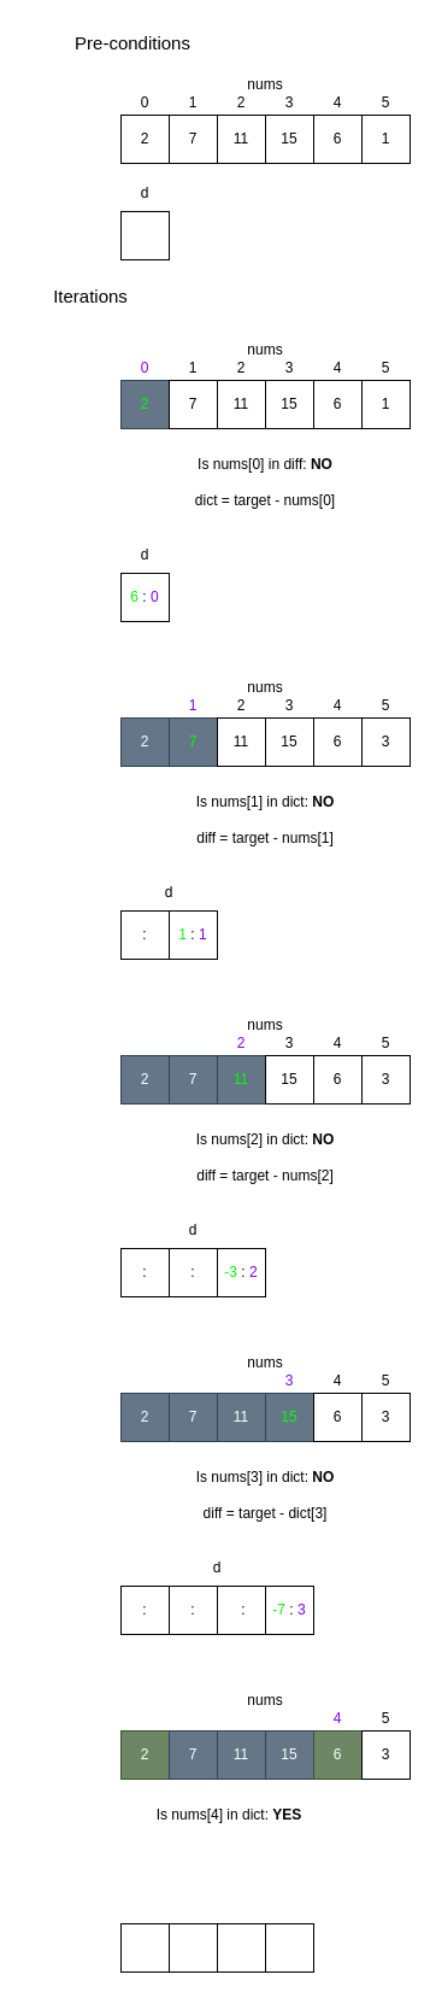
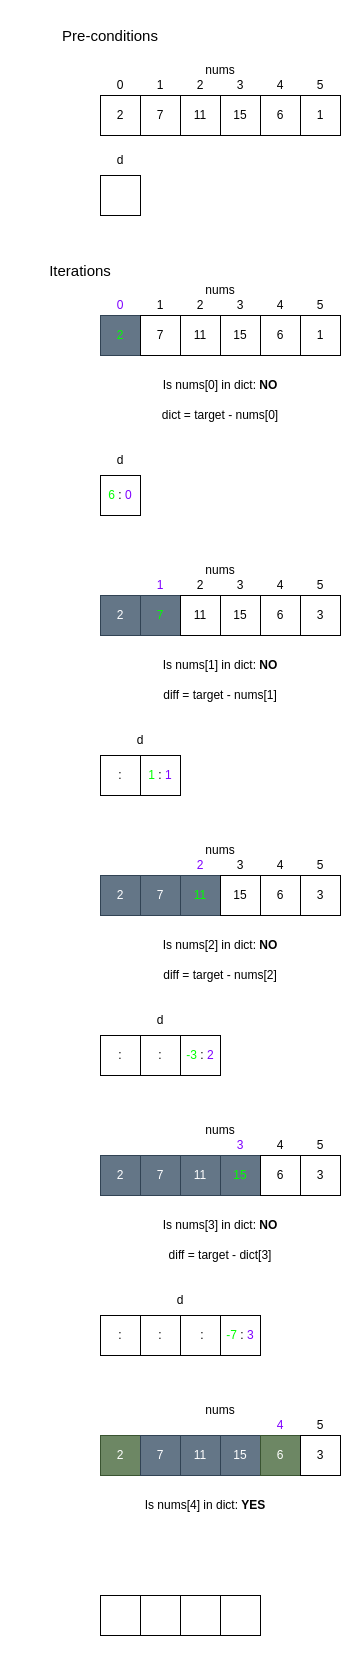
  <mxCell id="0" />
  <mxCell id="1" parent="0" />
  <mxCell id="2" value="2" style="rounded=0;whiteSpace=wrap;html=1;" parent="1" vertex="1"><mxGeometry x="100" y="95" width="40" height="40" as="geometry" /></mxCell>
  <mxCell id="3" value="7" style="rounded=0;whiteSpace=wrap;html=1;" parent="1" vertex="1"><mxGeometry x="140" y="95" width="40" height="40" as="geometry" /></mxCell>
  <mxCell id="4" value="11" style="rounded=0;whiteSpace=wrap;html=1;" parent="1" vertex="1"><mxGeometry x="180" y="95" width="40" height="40" as="geometry" /></mxCell>
  <mxCell id="5" value="15" style="rounded=0;whiteSpace=wrap;html=1;" parent="1" vertex="1"><mxGeometry x="220" y="95" width="40" height="40" as="geometry" /></mxCell>
  <mxCell id="6" value="nums" style="text;html=1;strokeColor=none;fillColor=none;align=center;verticalAlign=middle;whiteSpace=wrap;rounded=0;" parent="1" vertex="1"><mxGeometry x="190" y="55" width="60" height="30" as="geometry" /></mxCell>
  <mxCell id="7" value="6" style="rounded=0;whiteSpace=wrap;html=1;" parent="1" vertex="1"><mxGeometry x="260" y="95" width="40" height="40" as="geometry" /></mxCell>
  <mxCell id="8" value="1" style="rounded=0;whiteSpace=wrap;html=1;" parent="1" vertex="1"><mxGeometry x="300" y="95" width="40" height="40" as="geometry" /></mxCell>
  <mxCell id="9" value="" style="rounded=0;whiteSpace=wrap;html=1;" parent="1" vertex="1"><mxGeometry x="100" y="175" width="40" height="40" as="geometry" /></mxCell>
  <mxCell id="10" value="d" style="text;html=1;strokeColor=none;fillColor=none;align=center;verticalAlign=middle;whiteSpace=wrap;rounded=0;" parent="1" vertex="1"><mxGeometry x="90" y="145" width="60" height="30" as="geometry" /></mxCell>
  <mxCell id="11" value="Pre-conditions" style="text;html=1;strokeColor=none;fillColor=none;align=center;verticalAlign=middle;whiteSpace=wrap;rounded=0;fontSize=15;" parent="1" vertex="1"><mxGeometry x="50" y="20" width="120" height="30" as="geometry" /></mxCell>
  <mxCell id="12" value="&lt;font color=&quot;#00ff00&quot;&gt;2&lt;/font&gt;" style="rounded=0;whiteSpace=wrap;html=1;fillColor=#647687;fontColor=#ffffff;strokeColor=#314354;" parent="1" vertex="1"><mxGeometry x="100" y="315" width="40" height="40" as="geometry" /></mxCell>
  <mxCell id="13" value="7" style="rounded=0;whiteSpace=wrap;html=1;" parent="1" vertex="1"><mxGeometry x="140" y="315" width="40" height="40" as="geometry" /></mxCell>
  <mxCell id="14" value="11" style="rounded=0;whiteSpace=wrap;html=1;" parent="1" vertex="1"><mxGeometry x="180" y="315" width="40" height="40" as="geometry" /></mxCell>
  <mxCell id="15" value="15" style="rounded=0;whiteSpace=wrap;html=1;" parent="1" vertex="1"><mxGeometry x="220" y="315" width="40" height="40" as="geometry" /></mxCell>
  <mxCell id="16" value="nums" style="text;html=1;strokeColor=none;fillColor=none;align=center;verticalAlign=middle;whiteSpace=wrap;rounded=0;" parent="1" vertex="1"><mxGeometry x="190" y="275" width="60" height="30" as="geometry" /></mxCell>
  <mxCell id="17" value="6" style="rounded=0;whiteSpace=wrap;html=1;" parent="1" vertex="1"><mxGeometry x="260" y="315" width="40" height="40" as="geometry" /></mxCell>
  <mxCell id="18" value="1" style="rounded=0;whiteSpace=wrap;html=1;" parent="1" vertex="1"><mxGeometry x="300" y="315" width="40" height="40" as="geometry" /></mxCell>
  <mxCell id="19" value="&lt;font color=&quot;#00ff00&quot;&gt;6&lt;/font&gt; : &lt;font color=&quot;#7f00ff&quot;&gt;0&lt;/font&gt;" style="rounded=0;whiteSpace=wrap;html=1;" parent="1" vertex="1"><mxGeometry x="100" y="475" width="40" height="40" as="geometry" /></mxCell>
  <mxCell id="20" value="d" style="text;html=1;strokeColor=none;fillColor=none;align=center;verticalAlign=middle;whiteSpace=wrap;rounded=0;" parent="1" vertex="1"><mxGeometry x="90" y="445" width="60" height="30" as="geometry" /></mxCell>
  <mxCell id="21" value="dict = target - nums[0]" style="text;html=1;strokeColor=none;fillColor=none;align=center;verticalAlign=middle;whiteSpace=wrap;rounded=0;" parent="1" vertex="1"><mxGeometry x="140" y="395" width="160" height="40" as="geometry" /></mxCell>
  <mxCell id="22" value="2" style="rounded=0;whiteSpace=wrap;html=1;fillColor=#647687;fontColor=#ffffff;strokeColor=#314354;" parent="1" vertex="1"><mxGeometry x="100" y="595" width="40" height="40" as="geometry" /></mxCell>
  <mxCell id="23" value="&lt;font color=&quot;#00ff00&quot;&gt;7&lt;/font&gt;" style="rounded=0;whiteSpace=wrap;html=1;fillColor=#647687;fontColor=#ffffff;strokeColor=#314354;" parent="1" vertex="1"><mxGeometry x="140" y="595" width="40" height="40" as="geometry" /></mxCell>
  <mxCell id="24" value="11" style="rounded=0;whiteSpace=wrap;html=1;" parent="1" vertex="1"><mxGeometry x="180" y="595" width="40" height="40" as="geometry" /></mxCell>
  <mxCell id="25" value="15" style="rounded=0;whiteSpace=wrap;html=1;" parent="1" vertex="1"><mxGeometry x="220" y="595" width="40" height="40" as="geometry" /></mxCell>
  <mxCell id="26" value="nums" style="text;html=1;strokeColor=none;fillColor=none;align=center;verticalAlign=middle;whiteSpace=wrap;rounded=0;" parent="1" vertex="1"><mxGeometry x="190" y="555" width="60" height="30" as="geometry" /></mxCell>
  <mxCell id="27" value="6" style="rounded=0;whiteSpace=wrap;html=1;" parent="1" vertex="1"><mxGeometry x="260" y="595" width="40" height="40" as="geometry" /></mxCell>
  <mxCell id="28" value="3" style="rounded=0;whiteSpace=wrap;html=1;" parent="1" vertex="1"><mxGeometry x="300" y="595" width="40" height="40" as="geometry" /></mxCell>
  <mxCell id="29" value="&lt;font color=&quot;#ffffff&quot;&gt;6&lt;/font&gt; : &lt;font color=&quot;#ffffff&quot;&gt;0&lt;/font&gt;" style="rounded=0;whiteSpace=wrap;html=1;" parent="1" vertex="1"><mxGeometry x="100" y="755" width="40" height="40" as="geometry" /></mxCell>
  <mxCell id="30" value="d" style="text;html=1;strokeColor=none;fillColor=none;align=center;verticalAlign=middle;whiteSpace=wrap;rounded=0;" parent="1" vertex="1"><mxGeometry x="110" y="725" width="60" height="30" as="geometry" /></mxCell>
  <mxCell id="31" value="diff = target - nums[1]" style="text;html=1;strokeColor=none;fillColor=none;align=center;verticalAlign=middle;whiteSpace=wrap;rounded=0;" parent="1" vertex="1"><mxGeometry x="130" y="675" width="180" height="40" as="geometry" /></mxCell>
  <mxCell id="32" value="&lt;font color=&quot;#00ff00&quot;&gt;1&lt;/font&gt; : &lt;font color=&quot;#7f00ff&quot;&gt;1&lt;/font&gt;" style="rounded=0;whiteSpace=wrap;html=1;" parent="1" vertex="1"><mxGeometry x="140" y="755" width="40" height="40" as="geometry" /></mxCell>
  <mxCell id="33" value="2" style="rounded=0;whiteSpace=wrap;html=1;fillColor=#647687;fontColor=#ffffff;strokeColor=#314354;" parent="1" vertex="1"><mxGeometry x="100" y="875" width="40" height="40" as="geometry" /></mxCell>
  <mxCell id="34" value="7" style="rounded=0;whiteSpace=wrap;html=1;fillColor=#647687;fontColor=#ffffff;strokeColor=#314354;" parent="1" vertex="1"><mxGeometry x="140" y="875" width="40" height="40" as="geometry" /></mxCell>
  <mxCell id="35" value="&lt;font color=&quot;#00ff00&quot;&gt;11&lt;/font&gt;" style="rounded=0;whiteSpace=wrap;html=1;fillColor=#647687;fontColor=#ffffff;strokeColor=#314354;" parent="1" vertex="1"><mxGeometry x="180" y="875" width="40" height="40" as="geometry" /></mxCell>
  <mxCell id="36" value="15" style="rounded=0;whiteSpace=wrap;html=1;" parent="1" vertex="1"><mxGeometry x="220" y="875" width="40" height="40" as="geometry" /></mxCell>
  <mxCell id="37" value="nums" style="text;html=1;strokeColor=none;fillColor=none;align=center;verticalAlign=middle;whiteSpace=wrap;rounded=0;" parent="1" vertex="1"><mxGeometry x="190" y="835" width="60" height="30" as="geometry" /></mxCell>
  <mxCell id="38" value="6" style="rounded=0;whiteSpace=wrap;html=1;" parent="1" vertex="1"><mxGeometry x="260" y="875" width="40" height="40" as="geometry" /></mxCell>
  <mxCell id="39" value="3" style="rounded=0;whiteSpace=wrap;html=1;" parent="1" vertex="1"><mxGeometry x="300" y="875" width="40" height="40" as="geometry" /></mxCell>
  <mxCell id="40" value="&lt;font color=&quot;#ffffff&quot;&gt;6&lt;/font&gt; : &lt;font color=&quot;#ffffff&quot;&gt;0&lt;/font&gt;" style="rounded=0;whiteSpace=wrap;html=1;" parent="1" vertex="1"><mxGeometry x="100" y="1035" width="40" height="40" as="geometry" /></mxCell>
  <mxCell id="41" value="d" style="text;html=1;strokeColor=none;fillColor=none;align=center;verticalAlign=middle;whiteSpace=wrap;rounded=0;" parent="1" vertex="1"><mxGeometry x="130" y="1005" width="60" height="30" as="geometry" /></mxCell>
  <mxCell id="42" value="diff = target - nums[2]" style="text;html=1;strokeColor=none;fillColor=none;align=center;verticalAlign=middle;whiteSpace=wrap;rounded=0;" parent="1" vertex="1"><mxGeometry x="130" y="955" width="180" height="40" as="geometry" /></mxCell>
  <mxCell id="43" value="&lt;font color=&quot;#ffffff&quot;&gt;1&lt;/font&gt; : &lt;font color=&quot;#ffffff&quot;&gt;1&lt;/font&gt;" style="rounded=0;whiteSpace=wrap;html=1;" parent="1" vertex="1"><mxGeometry x="140" y="1035" width="40" height="40" as="geometry" /></mxCell>
  <mxCell id="44" value="&lt;font color=&quot;#00ff00&quot;&gt;-3&lt;/font&gt; : &lt;font color=&quot;#7f00ff&quot;&gt;2&lt;/font&gt;" style="rounded=0;whiteSpace=wrap;html=1;" parent="1" vertex="1"><mxGeometry x="180" y="1035" width="40" height="40" as="geometry" /></mxCell>
  <mxCell id="45" value="2" style="rounded=0;whiteSpace=wrap;html=1;fillColor=#647687;fontColor=#ffffff;strokeColor=#314354;" parent="1" vertex="1"><mxGeometry x="100" y="1155" width="40" height="40" as="geometry" /></mxCell>
  <mxCell id="46" value="7" style="rounded=0;whiteSpace=wrap;html=1;fillColor=#647687;fontColor=#ffffff;strokeColor=#314354;" parent="1" vertex="1"><mxGeometry x="140" y="1155" width="40" height="40" as="geometry" /></mxCell>
  <mxCell id="47" value="11" style="rounded=0;whiteSpace=wrap;html=1;fillColor=#647687;fontColor=#ffffff;strokeColor=#314354;" parent="1" vertex="1"><mxGeometry x="180" y="1155" width="40" height="40" as="geometry" /></mxCell>
  <mxCell id="48" value="&lt;font color=&quot;#00ff00&quot;&gt;15&lt;/font&gt;" style="rounded=0;whiteSpace=wrap;html=1;fillColor=#647687;fontColor=#ffffff;strokeColor=#314354;" parent="1" vertex="1"><mxGeometry x="220" y="1155" width="40" height="40" as="geometry" /></mxCell>
  <mxCell id="49" value="nums" style="text;html=1;strokeColor=none;fillColor=none;align=center;verticalAlign=middle;whiteSpace=wrap;rounded=0;" parent="1" vertex="1"><mxGeometry x="190" y="1115" width="60" height="30" as="geometry" /></mxCell>
  <mxCell id="50" value="6" style="rounded=0;whiteSpace=wrap;html=1;" parent="1" vertex="1"><mxGeometry x="260" y="1155" width="40" height="40" as="geometry" /></mxCell>
  <mxCell id="51" value="3" style="rounded=0;whiteSpace=wrap;html=1;" parent="1" vertex="1"><mxGeometry x="300" y="1155" width="40" height="40" as="geometry" /></mxCell>
  <mxCell id="52" value="&lt;font color=&quot;#ffffff&quot;&gt;6&lt;/font&gt; : &lt;font color=&quot;#ffffff&quot;&gt;0&lt;/font&gt;" style="rounded=0;whiteSpace=wrap;html=1;" parent="1" vertex="1"><mxGeometry x="100" y="1315" width="40" height="40" as="geometry" /></mxCell>
  <mxCell id="53" value="d" style="text;html=1;strokeColor=none;fillColor=none;align=center;verticalAlign=middle;whiteSpace=wrap;rounded=0;" parent="1" vertex="1"><mxGeometry x="150" y="1285" width="60" height="30" as="geometry" /></mxCell>
  <mxCell id="54" value="diff = target - dict[3]" style="text;html=1;strokeColor=none;fillColor=none;align=center;verticalAlign=middle;whiteSpace=wrap;rounded=0;" parent="1" vertex="1"><mxGeometry x="130" y="1235" width="180" height="40" as="geometry" /></mxCell>
  <mxCell id="55" value="&lt;font color=&quot;#ffffff&quot;&gt;1&lt;/font&gt; : &lt;font color=&quot;#ffffff&quot;&gt;1&lt;/font&gt;" style="rounded=0;whiteSpace=wrap;html=1;" parent="1" vertex="1"><mxGeometry x="140" y="1315" width="40" height="40" as="geometry" /></mxCell>
  <mxCell id="56" value="&lt;font color=&quot;#ffffff&quot;&gt;-3&lt;/font&gt; : &lt;font color=&quot;#ffffff&quot;&gt;2&lt;/font&gt;" style="rounded=0;whiteSpace=wrap;html=1;" parent="1" vertex="1"><mxGeometry x="180" y="1315" width="40" height="40" as="geometry" /></mxCell>
  <mxCell id="57" value="&lt;font color=&quot;#00ff00&quot;&gt;-7&lt;/font&gt; : &lt;font color=&quot;#7f00ff&quot;&gt;3&lt;/font&gt;" style="rounded=0;whiteSpace=wrap;html=1;" parent="1" vertex="1"><mxGeometry x="220" y="1315" width="40" height="40" as="geometry" /></mxCell>
- <mxCell id="58" value="Is nums[0] in diff: &lt;b&gt;NO&lt;/b&gt;" style="text;html=1;strokeColor=none;fillColor=none;align=center;verticalAlign=middle;whiteSpace=wrap;rounded=0;" parent="1" vertex="1"><mxGeometry x="140" y="365" width="160" height="40" as="geometry" /></mxCell>
+ <mxCell id="58" value="Is nums[0] in dict: &lt;b&gt;NO&lt;/b&gt;" style="text;html=1;strokeColor=none;fillColor=none;align=center;verticalAlign=middle;whiteSpace=wrap;rounded=0;" parent="1" vertex="1"><mxGeometry x="140" y="365" width="160" height="40" as="geometry" /></mxCell>
  <mxCell id="59" value="Is nums[1] in dict: &lt;b&gt;NO&lt;/b&gt;" style="text;html=1;strokeColor=none;fillColor=none;align=center;verticalAlign=middle;whiteSpace=wrap;rounded=0;" parent="1" vertex="1"><mxGeometry x="140" y="645" width="160" height="40" as="geometry" /></mxCell>
  <mxCell id="60" value="Is nums[2] in dict: &lt;b&gt;NO&lt;/b&gt;" style="text;html=1;strokeColor=none;fillColor=none;align=center;verticalAlign=middle;whiteSpace=wrap;rounded=0;" parent="1" vertex="1"><mxGeometry x="140" y="925" width="160" height="40" as="geometry" /></mxCell>
  <mxCell id="61" value="Is nums[3] in dict: &lt;b&gt;NO&lt;/b&gt;" style="text;html=1;strokeColor=none;fillColor=none;align=center;verticalAlign=middle;whiteSpace=wrap;rounded=0;" parent="1" vertex="1"><mxGeometry x="140" y="1205" width="160" height="40" as="geometry" /></mxCell>
  <mxCell id="62" value="2" style="rounded=0;whiteSpace=wrap;html=1;fillColor=#6d8764;fontColor=#ffffff;strokeColor=#3A5431;" parent="1" vertex="1"><mxGeometry x="100" y="1435" width="40" height="40" as="geometry" /></mxCell>
  <mxCell id="63" value="7" style="rounded=0;whiteSpace=wrap;html=1;fillColor=#647687;fontColor=#ffffff;strokeColor=#314354;" parent="1" vertex="1"><mxGeometry x="140" y="1435" width="40" height="40" as="geometry" /></mxCell>
  <mxCell id="64" value="11" style="rounded=0;whiteSpace=wrap;html=1;fillColor=#647687;fontColor=#ffffff;strokeColor=#314354;" parent="1" vertex="1"><mxGeometry x="180" y="1435" width="40" height="40" as="geometry" /></mxCell>
  <mxCell id="65" value="15" style="rounded=0;whiteSpace=wrap;html=1;fillColor=#647687;fontColor=#ffffff;strokeColor=#314354;" parent="1" vertex="1"><mxGeometry x="220" y="1435" width="40" height="40" as="geometry" /></mxCell>
  <mxCell id="66" value="nums" style="text;html=1;strokeColor=none;fillColor=none;align=center;verticalAlign=middle;whiteSpace=wrap;rounded=0;" parent="1" vertex="1"><mxGeometry x="190" y="1395" width="60" height="30" as="geometry" /></mxCell>
  <mxCell id="67" value="6" style="rounded=0;whiteSpace=wrap;html=1;fillColor=#6d8764;fontColor=#ffffff;strokeColor=#3A5431;" parent="1" vertex="1"><mxGeometry x="260" y="1435" width="40" height="40" as="geometry" /></mxCell>
  <mxCell id="68" value="3" style="rounded=0;whiteSpace=wrap;html=1;" parent="1" vertex="1"><mxGeometry x="300" y="1435" width="40" height="40" as="geometry" /></mxCell>
  <mxCell id="69" value="d" style="text;html=1;strokeColor=none;fillColor=none;align=center;verticalAlign=middle;whiteSpace=wrap;rounded=0;fontColor=#FFFFFF;" parent="1" vertex="1"><mxGeometry x="150" y="1565" width="60" height="30" as="geometry" /></mxCell>
- <mxCell id="70" value="Is nums[4] in dict: &lt;b&gt;YES&lt;/b&gt;" style="text;html=1;strokeColor=none;fillColor=none;align=center;verticalAlign=middle;whiteSpace=wrap;rounded=0;" parent="1" vertex="1"><mxGeometry x="110" y="1485" width="160" height="40" as="geometry" /></mxCell>
- <mxCell id="71" value="Iterations" style="text;html=1;strokeColor=none;fillColor=none;align=center;verticalAlign=middle;whiteSpace=wrap;rounded=0;fontSize=15;" parent="1" vertex="1"><mxGeometry x="15" y="230" width="120" height="30" as="geometry" /></mxCell>
+ <mxCell id="70" value="Is nums[4] in dict: &lt;b&gt;YES&lt;/b&gt;" style="text;html=1;strokeColor=none;fillColor=none;align=center;verticalAlign=middle;whiteSpace=wrap;rounded=0;" parent="1" vertex="1"><mxGeometry x="125" y="1485" width="160" height="40" as="geometry" /></mxCell>
+ <mxCell id="71" value="Iterations" style="text;html=1;strokeColor=none;fillColor=none;align=center;verticalAlign=middle;whiteSpace=wrap;rounded=0;fontSize=15;" parent="1" vertex="1"><mxGeometry y="255" width="120" height="30" as="geometry" x="20" /></mxCell>
  <mxCell id="72" value="&lt;font&gt;6&lt;/font&gt; : &lt;font&gt;0&lt;/font&gt;" style="rounded=0;whiteSpace=wrap;html=1;fontColor=#FFFFFF;" parent="1" vertex="1"><mxGeometry x="100" y="1595" width="40" height="40" as="geometry" /></mxCell>
  <mxCell id="73" value="&lt;font&gt;1&lt;/font&gt; : &lt;font&gt;1&lt;/font&gt;" style="rounded=0;whiteSpace=wrap;html=1;fontColor=#FFFFFF;" parent="1" vertex="1"><mxGeometry x="140" y="1595" width="40" height="40" as="geometry" /></mxCell>
  <mxCell id="74" value="&lt;font&gt;-3&lt;/font&gt; : &lt;font&gt;2&lt;/font&gt;" style="rounded=0;whiteSpace=wrap;html=1;fontColor=#FFFFFF;" parent="1" vertex="1"><mxGeometry x="180" y="1595" width="40" height="40" as="geometry" /></mxCell>
  <mxCell id="75" value="&lt;font&gt;-7&lt;/font&gt; : &lt;font&gt;3&lt;/font&gt;" style="rounded=0;whiteSpace=wrap;html=1;fontColor=#FFFFFF;" parent="1" vertex="1"><mxGeometry x="220" y="1595" width="40" height="40" as="geometry" /></mxCell>
  <mxCell id="76" value="0" style="text;html=1;strokeColor=none;fillColor=none;align=center;verticalAlign=middle;whiteSpace=wrap;rounded=0;" parent="1" vertex="1"><mxGeometry x="100" y="75" width="40" height="20" as="geometry" /></mxCell>
  <mxCell id="77" value="1" style="text;html=1;strokeColor=none;fillColor=none;align=center;verticalAlign=middle;whiteSpace=wrap;rounded=0;" parent="1" vertex="1"><mxGeometry x="140" y="75" width="40" height="20" as="geometry" /></mxCell>
  <mxCell id="78" value="2" style="text;html=1;strokeColor=none;fillColor=none;align=center;verticalAlign=middle;whiteSpace=wrap;rounded=0;" parent="1" vertex="1"><mxGeometry x="180" y="75" width="40" height="20" as="geometry" /></mxCell>
  <mxCell id="79" value="3" style="text;html=1;strokeColor=none;fillColor=none;align=center;verticalAlign=middle;whiteSpace=wrap;rounded=0;" parent="1" vertex="1"><mxGeometry x="220" y="75" width="40" height="20" as="geometry" /></mxCell>
  <mxCell id="80" value="4" style="text;html=1;strokeColor=none;fillColor=none;align=center;verticalAlign=middle;whiteSpace=wrap;rounded=0;" parent="1" vertex="1"><mxGeometry x="260" y="75" width="40" height="20" as="geometry" /></mxCell>
  <mxCell id="81" value="5" style="text;html=1;strokeColor=none;fillColor=none;align=center;verticalAlign=middle;whiteSpace=wrap;rounded=0;" parent="1" vertex="1"><mxGeometry x="300" y="75" width="40" height="20" as="geometry" /></mxCell>
  <mxCell id="82" value="0" style="text;html=1;strokeColor=none;fillColor=none;align=center;verticalAlign=middle;whiteSpace=wrap;rounded=0;fontColor=#7F00FF;" parent="1" vertex="1"><mxGeometry x="100" y="295" width="40" height="20" as="geometry" /></mxCell>
  <mxCell id="83" value="1" style="text;html=1;strokeColor=none;fillColor=none;align=center;verticalAlign=middle;whiteSpace=wrap;rounded=0;" parent="1" vertex="1"><mxGeometry x="140" y="295" width="40" height="20" as="geometry" /></mxCell>
  <mxCell id="84" value="2" style="text;html=1;strokeColor=none;fillColor=none;align=center;verticalAlign=middle;whiteSpace=wrap;rounded=0;" parent="1" vertex="1"><mxGeometry x="180" y="295" width="40" height="20" as="geometry" /></mxCell>
  <mxCell id="85" value="3" style="text;html=1;strokeColor=none;fillColor=none;align=center;verticalAlign=middle;whiteSpace=wrap;rounded=0;" parent="1" vertex="1"><mxGeometry x="220" y="295" width="40" height="20" as="geometry" /></mxCell>
  <mxCell id="86" value="4" style="text;html=1;strokeColor=none;fillColor=none;align=center;verticalAlign=middle;whiteSpace=wrap;rounded=0;" parent="1" vertex="1"><mxGeometry x="260" y="295" width="40" height="20" as="geometry" /></mxCell>
  <mxCell id="87" value="5" style="text;html=1;strokeColor=none;fillColor=none;align=center;verticalAlign=middle;whiteSpace=wrap;rounded=0;" parent="1" vertex="1"><mxGeometry x="300" y="295" width="40" height="20" as="geometry" /></mxCell>
  <mxCell id="88" value="0" style="text;html=1;strokeColor=none;fillColor=none;align=center;verticalAlign=middle;whiteSpace=wrap;rounded=0;fontColor=#FFFFFF;" parent="1" vertex="1"><mxGeometry x="100" y="575" width="40" height="20" as="geometry" /></mxCell>
  <mxCell id="89" value="1" style="text;html=1;strokeColor=none;fillColor=none;align=center;verticalAlign=middle;whiteSpace=wrap;rounded=0;fontColor=#7F00FF;" parent="1" vertex="1"><mxGeometry x="140" y="575" width="40" height="20" as="geometry" /></mxCell>
  <mxCell id="90" value="2" style="text;html=1;strokeColor=none;fillColor=none;align=center;verticalAlign=middle;whiteSpace=wrap;rounded=0;" parent="1" vertex="1"><mxGeometry x="180" y="575" width="40" height="20" as="geometry" /></mxCell>
  <mxCell id="91" value="3" style="text;html=1;strokeColor=none;fillColor=none;align=center;verticalAlign=middle;whiteSpace=wrap;rounded=0;" parent="1" vertex="1"><mxGeometry x="220" y="575" width="40" height="20" as="geometry" /></mxCell>
  <mxCell id="92" value="4" style="text;html=1;strokeColor=none;fillColor=none;align=center;verticalAlign=middle;whiteSpace=wrap;rounded=0;" parent="1" vertex="1"><mxGeometry x="260" y="575" width="40" height="20" as="geometry" /></mxCell>
  <mxCell id="93" value="5" style="text;html=1;strokeColor=none;fillColor=none;align=center;verticalAlign=middle;whiteSpace=wrap;rounded=0;" parent="1" vertex="1"><mxGeometry x="300" y="575" width="40" height="20" as="geometry" /></mxCell>
  <mxCell id="94" value="0" style="text;html=1;strokeColor=none;fillColor=none;align=center;verticalAlign=middle;whiteSpace=wrap;rounded=0;fontColor=#FFFFFF;" parent="1" vertex="1"><mxGeometry x="100" y="855" width="40" height="20" as="geometry" /></mxCell>
  <mxCell id="95" value="1" style="text;html=1;strokeColor=none;fillColor=none;align=center;verticalAlign=middle;whiteSpace=wrap;rounded=0;fontColor=#FFFFFF;" parent="1" vertex="1"><mxGeometry x="140" y="855" width="40" height="20" as="geometry" /></mxCell>
  <mxCell id="96" value="2" style="text;html=1;strokeColor=none;fillColor=none;align=center;verticalAlign=middle;whiteSpace=wrap;rounded=0;fontColor=#7F00FF;" parent="1" vertex="1"><mxGeometry x="180" y="855" width="40" height="20" as="geometry" /></mxCell>
  <mxCell id="97" value="3" style="text;html=1;strokeColor=none;fillColor=none;align=center;verticalAlign=middle;whiteSpace=wrap;rounded=0;" parent="1" vertex="1"><mxGeometry x="220" y="855" width="40" height="20" as="geometry" /></mxCell>
  <mxCell id="98" value="4" style="text;html=1;strokeColor=none;fillColor=none;align=center;verticalAlign=middle;whiteSpace=wrap;rounded=0;" parent="1" vertex="1"><mxGeometry x="260" y="855" width="40" height="20" as="geometry" /></mxCell>
  <mxCell id="99" value="5" style="text;html=1;strokeColor=none;fillColor=none;align=center;verticalAlign=middle;whiteSpace=wrap;rounded=0;" parent="1" vertex="1"><mxGeometry x="300" y="855" width="40" height="20" as="geometry" /></mxCell>
  <mxCell id="100" value="0" style="text;html=1;strokeColor=none;fillColor=none;align=center;verticalAlign=middle;whiteSpace=wrap;rounded=0;fontColor=#FFFFFF;" parent="1" vertex="1"><mxGeometry x="100" y="1135" width="40" height="20" as="geometry" /></mxCell>
  <mxCell id="101" value="1" style="text;html=1;strokeColor=none;fillColor=none;align=center;verticalAlign=middle;whiteSpace=wrap;rounded=0;fontColor=#FFFFFF;" parent="1" vertex="1"><mxGeometry x="140" y="1135" width="40" height="20" as="geometry" /></mxCell>
  <mxCell id="102" value="2" style="text;html=1;strokeColor=none;fillColor=none;align=center;verticalAlign=middle;whiteSpace=wrap;rounded=0;fontColor=#FFFFFF;" parent="1" vertex="1"><mxGeometry x="180" y="1135" width="40" height="20" as="geometry" /></mxCell>
  <mxCell id="103" value="3" style="text;html=1;strokeColor=none;fillColor=none;align=center;verticalAlign=middle;whiteSpace=wrap;rounded=0;fontColor=#7F00FF;" parent="1" vertex="1"><mxGeometry x="220" y="1135" width="40" height="20" as="geometry" /></mxCell>
  <mxCell id="104" value="4" style="text;html=1;strokeColor=none;fillColor=none;align=center;verticalAlign=middle;whiteSpace=wrap;rounded=0;" parent="1" vertex="1"><mxGeometry x="260" y="1135" width="40" height="20" as="geometry" /></mxCell>
  <mxCell id="105" value="5" style="text;html=1;strokeColor=none;fillColor=none;align=center;verticalAlign=middle;whiteSpace=wrap;rounded=0;" parent="1" vertex="1"><mxGeometry x="300" y="1135" width="40" height="20" as="geometry" /></mxCell>
  <mxCell id="106" value="0" style="text;html=1;strokeColor=none;fillColor=none;align=center;verticalAlign=middle;whiteSpace=wrap;rounded=0;fontColor=#FFFFFF;" parent="1" vertex="1"><mxGeometry x="100" y="1415" width="40" height="20" as="geometry" /></mxCell>
  <mxCell id="107" value="1" style="text;html=1;strokeColor=none;fillColor=none;align=center;verticalAlign=middle;whiteSpace=wrap;rounded=0;fontColor=#FFFFFF;" parent="1" vertex="1"><mxGeometry x="140" y="1415" width="40" height="20" as="geometry" /></mxCell>
  <mxCell id="108" value="2" style="text;html=1;strokeColor=none;fillColor=none;align=center;verticalAlign=middle;whiteSpace=wrap;rounded=0;fontColor=#FFFFFF;" parent="1" vertex="1"><mxGeometry x="180" y="1415" width="40" height="20" as="geometry" /></mxCell>
  <mxCell id="109" value="3" style="text;html=1;strokeColor=none;fillColor=none;align=center;verticalAlign=middle;whiteSpace=wrap;rounded=0;fontColor=#FFFFFF;" parent="1" vertex="1"><mxGeometry x="220" y="1415" width="40" height="20" as="geometry" /></mxCell>
  <mxCell id="110" value="4" style="text;html=1;strokeColor=none;fillColor=none;align=center;verticalAlign=middle;whiteSpace=wrap;rounded=0;fontColor=#7F00FF;" parent="1" vertex="1"><mxGeometry x="260" y="1415" width="40" height="20" as="geometry" /></mxCell>
  <mxCell id="111" value="5" style="text;html=1;strokeColor=none;fillColor=none;align=center;verticalAlign=middle;whiteSpace=wrap;rounded=0;" parent="1" vertex="1"><mxGeometry x="300" y="1415" width="40" height="20" as="geometry" /></mxCell>
